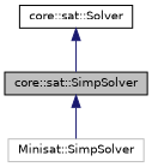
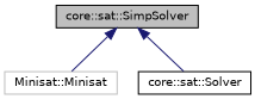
  digraph {
    node [color=black fillcolor=white fontname=Helvetica fontsize=10 shape=record style=filled]
    edge [color=midnightblue dir=back fontname=Helvetica fontsize=10 labelfontname=Helvetica labelfontsize=10 style=solid]
    n1 [fillcolor=grey75 fontcolor=black height=0.2 label="core::sat::SimpSolver" width=0.4]
-   n2 [color=grey75 height=0.2 label="Minisat::SimpSolver" width=0.4]
+   n2 [color=grey75 height=0.2 label="Minisat::Minisat" width=0.4]
    n3 [height=0.2 label="core::sat::Solver" width=0.4]
    n1 -> n2
-   n3 -> n1
+   n1 -> n3
  }
